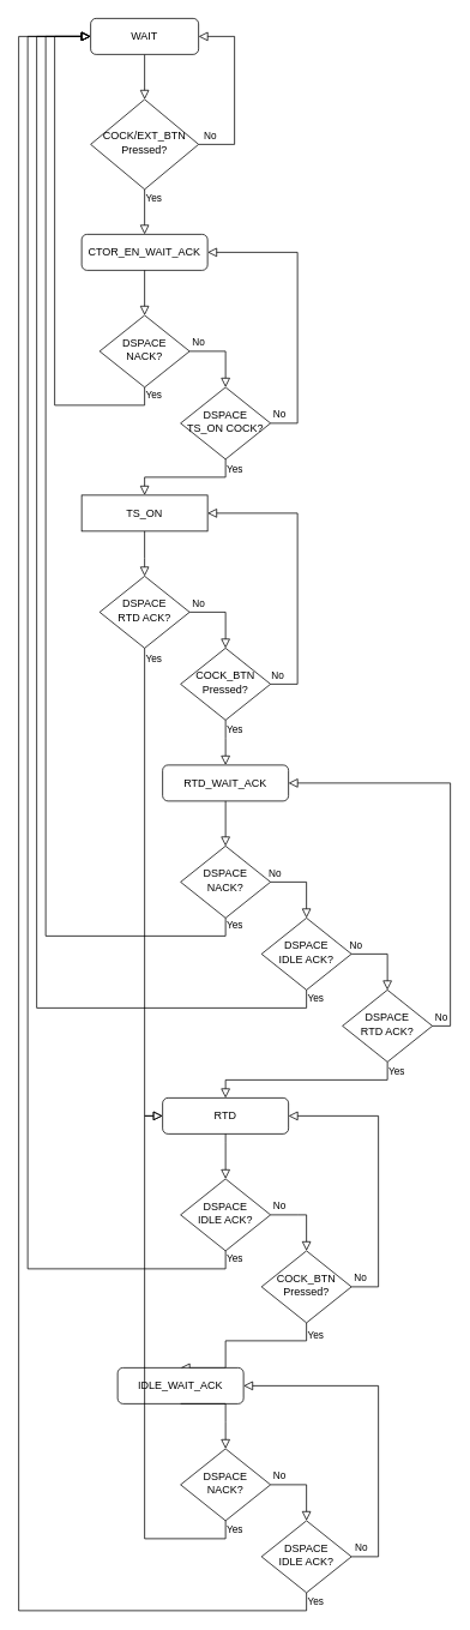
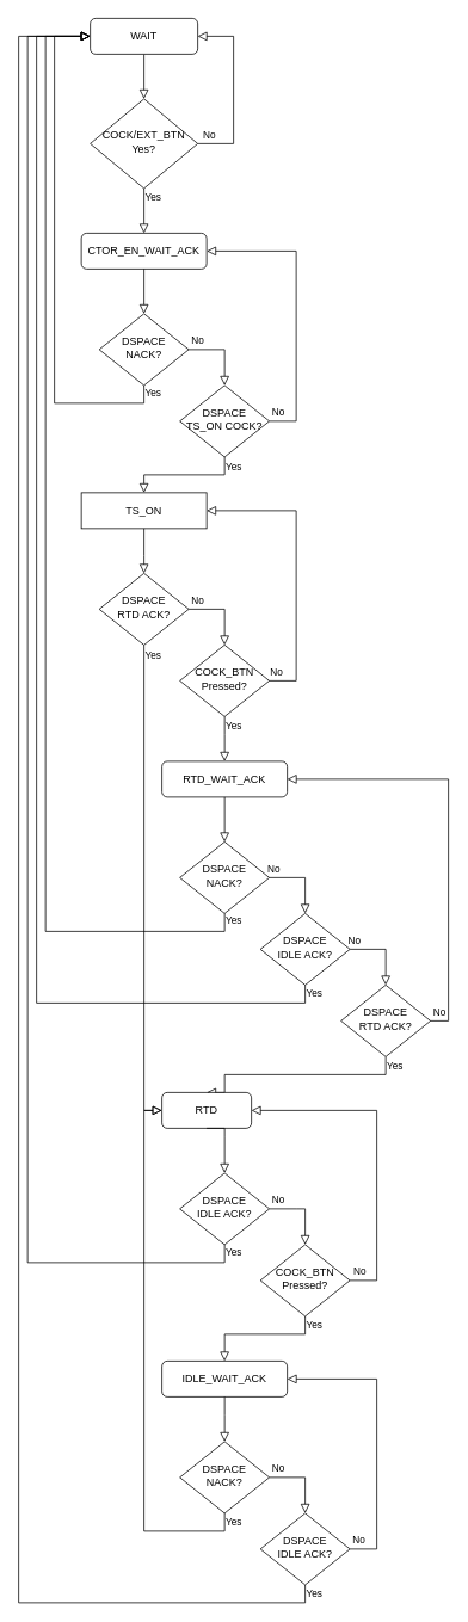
  <mxCell id="0" />
  <mxCell id="1" parent="0" />
  <mxCell id="2" value="" style="rounded=0;html=1;jettySize=auto;orthogonalLoop=1;fontSize=11;endArrow=block;endFill=0;endSize=8;strokeWidth=1;shadow=0;labelBackgroundColor=none;edgeStyle=orthogonalEdgeStyle;" parent="1" source="3" target="5" edge="1"><mxGeometry relative="1" as="geometry" /></mxCell>
  <mxCell id="3" value="WAIT" style="rounded=1;whiteSpace=wrap;html=1;fontSize=12;glass=0;strokeWidth=1;shadow=0;" parent="1" vertex="1"><mxGeometry x="100" y="20" width="120" height="40" as="geometry" /></mxCell>
  <mxCell id="4" value="No" style="edgeStyle=orthogonalEdgeStyle;rounded=0;html=1;jettySize=auto;orthogonalLoop=1;fontSize=11;endArrow=block;endFill=0;endSize=8;strokeWidth=1;shadow=0;labelBackgroundColor=none;entryX=1;entryY=0.5;entryDx=0;entryDy=0;exitX=1;exitY=0.5;exitDx=0;exitDy=0;" parent="1" source="5" target="3" edge="1"><mxGeometry x="-0.875" y="10" relative="1" as="geometry"><mxPoint as="offset" /><mxPoint x="210" y="170" as="sourcePoint" /><mxPoint x="220" y="60" as="targetPoint" /><Array as="points"><mxPoint x="260" y="160" /><mxPoint x="260" y="40" /></Array></mxGeometry></mxCell>
- <mxCell id="5" value="COCK/EXT_BTN Pressed?" style="rhombus;whiteSpace=wrap;html=1;shadow=0;fontFamily=Helvetica;fontSize=12;align=center;strokeWidth=1;spacing=6;spacingTop=-4;" parent="1" vertex="1"><mxGeometry x="100" y="110" width="120" height="100" as="geometry" /></mxCell>
+ <mxCell id="5" value="COCK/EXT_BTN Yes?" style="rhombus;whiteSpace=wrap;html=1;shadow=0;fontFamily=Helvetica;fontSize=12;align=center;strokeWidth=1;spacing=6;spacingTop=-4;" parent="1" vertex="1"><mxGeometry x="100" y="110" width="120" height="100" as="geometry" /></mxCell>
  <mxCell id="6" value="CTOR_EN_WAIT_ACK" style="rounded=1;whiteSpace=wrap;html=1;fontSize=12;glass=0;strokeWidth=1;shadow=0;" parent="1" vertex="1"><mxGeometry x="90" y="260" width="140" height="40" as="geometry" /></mxCell>
  <mxCell id="7" value="" style="rounded=0;html=1;jettySize=auto;orthogonalLoop=1;fontSize=11;endArrow=block;endFill=0;endSize=8;strokeWidth=1;shadow=0;labelBackgroundColor=none;edgeStyle=orthogonalEdgeStyle;exitX=0.5;exitY=1;exitDx=0;exitDy=0;" parent="1" source="6" target="8" edge="1"><mxGeometry relative="1" as="geometry"><mxPoint x="160" y="290" as="sourcePoint" /></mxGeometry></mxCell>
  <mxCell id="8" value="DSPACE NACK?" style="rhombus;whiteSpace=wrap;html=1;shadow=0;fontFamily=Helvetica;fontSize=12;align=center;strokeWidth=1;spacing=6;spacingTop=-4;" parent="1" vertex="1"><mxGeometry x="110" y="350" width="100" height="80" as="geometry" /></mxCell>
  <mxCell id="9" value="Yes" style="edgeStyle=orthogonalEdgeStyle;rounded=0;html=1;jettySize=auto;orthogonalLoop=1;fontSize=11;endArrow=block;endFill=0;endSize=8;strokeWidth=1;shadow=0;labelBackgroundColor=none;entryX=0.5;entryY=0;entryDx=0;entryDy=0;exitX=0.5;exitY=1;exitDx=0;exitDy=0;" parent="1" source="5" target="6" edge="1"><mxGeometry x="-0.6" y="10" relative="1" as="geometry"><mxPoint as="offset" /><mxPoint x="270" y="250" as="sourcePoint" /><mxPoint x="280" y="140" as="targetPoint" /><Array as="points"><mxPoint x="160" y="210" /><mxPoint x="160" y="210" /></Array></mxGeometry></mxCell>
  <mxCell id="10" value="No" style="edgeStyle=orthogonalEdgeStyle;rounded=0;html=1;jettySize=auto;orthogonalLoop=1;fontSize=11;endArrow=block;endFill=0;endSize=8;strokeWidth=1;shadow=0;labelBackgroundColor=none;entryX=0.5;entryY=0;entryDx=0;entryDy=0;exitX=1;exitY=0.5;exitDx=0;exitDy=0;" parent="1" source="8" target="31" edge="1"><mxGeometry x="-0.75" y="10" relative="1" as="geometry"><mxPoint as="offset" /><mxPoint x="230" y="390" as="sourcePoint" /><mxPoint x="240" y="280" as="targetPoint" /><Array as="points"><mxPoint x="250" y="390" /></Array></mxGeometry></mxCell>
  <mxCell id="11" value="&lt;div&gt;TS_ON&lt;/div&gt;" style="whiteSpace=wrap;html=1;fontSize=12;glass=0;strokeWidth=1;shadow=0;rounded=0;" parent="1" vertex="1"><mxGeometry x="90" y="550" width="140" height="40" as="geometry" /></mxCell>
  <mxCell id="12" value="Yes" style="edgeStyle=orthogonalEdgeStyle;rounded=0;html=1;jettySize=auto;orthogonalLoop=1;fontSize=11;endArrow=block;endFill=0;endSize=8;strokeWidth=1;shadow=0;labelBackgroundColor=none;entryX=0.5;entryY=0;entryDx=0;entryDy=0;exitX=0.5;exitY=1;exitDx=0;exitDy=0;" parent="1" source="31" target="11" edge="1"><mxGeometry x="-0.833" y="10" relative="1" as="geometry"><mxPoint as="offset" /><mxPoint x="120" y="440" as="sourcePoint" /><mxPoint x="170" y="270" as="targetPoint" /><Array as="points"><mxPoint x="250" y="530" /><mxPoint x="160" y="530" /></Array></mxGeometry></mxCell>
  <mxCell id="13" value="COCK_BTN&lt;br&gt;Pressed?" style="rhombus;whiteSpace=wrap;html=1;shadow=0;fontFamily=Helvetica;fontSize=12;align=center;strokeWidth=1;spacing=6;spacingTop=-4;" parent="1" vertex="1"><mxGeometry x="200" y="720" width="100" height="80" as="geometry" /></mxCell>
  <mxCell id="14" value="No" style="edgeStyle=orthogonalEdgeStyle;rounded=0;html=1;jettySize=auto;orthogonalLoop=1;fontSize=11;endArrow=block;endFill=0;endSize=8;strokeWidth=1;shadow=0;labelBackgroundColor=none;exitX=1;exitY=0.5;exitDx=0;exitDy=0;entryX=1;entryY=0.5;entryDx=0;entryDy=0;" parent="1" source="13" target="11" edge="1"><mxGeometry x="-0.947" y="10" relative="1" as="geometry"><mxPoint as="offset" /><mxPoint x="220" y="680" as="sourcePoint" /><mxPoint x="250" y="550" as="targetPoint" /><Array as="points"><mxPoint x="330" y="760" /><mxPoint x="330" y="570" /></Array></mxGeometry></mxCell>
  <mxCell id="15" value="Yes" style="edgeStyle=orthogonalEdgeStyle;rounded=0;html=1;jettySize=auto;orthogonalLoop=1;fontSize=11;endArrow=block;endFill=0;endSize=8;strokeWidth=1;shadow=0;labelBackgroundColor=none;entryX=0.5;entryY=0;entryDx=0;entryDy=0;exitX=0.5;exitY=1;exitDx=0;exitDy=0;" parent="1" source="13" target="16" edge="1"><mxGeometry x="-0.599" y="10" relative="1" as="geometry"><mxPoint as="offset" /><mxPoint x="160" y="720" as="sourcePoint" /><mxPoint x="160" y="770" as="targetPoint" /><Array as="points"><mxPoint x="250" y="820" /><mxPoint x="250" y="820" /></Array></mxGeometry></mxCell>
  <mxCell id="16" value="&lt;div&gt;RTD_WAIT_ACK&lt;/div&gt;" style="rounded=1;whiteSpace=wrap;html=1;fontSize=12;glass=0;strokeWidth=1;shadow=0;" parent="1" vertex="1"><mxGeometry x="180" y="850" width="140" height="40" as="geometry" /></mxCell>
  <mxCell id="17" value="" style="rounded=0;html=1;jettySize=auto;orthogonalLoop=1;fontSize=11;endArrow=block;endFill=0;endSize=8;strokeWidth=1;shadow=0;labelBackgroundColor=none;edgeStyle=orthogonalEdgeStyle;exitX=0.5;exitY=1;exitDx=0;exitDy=0;entryX=0.5;entryY=0;entryDx=0;entryDy=0;" parent="1" source="16" target="46" edge="1"><mxGeometry relative="1" as="geometry"><mxPoint x="160" y="810" as="sourcePoint" /><mxPoint x="210" y="930" as="targetPoint" /></mxGeometry></mxCell>
  <mxCell id="18" value="Yes" style="edgeStyle=orthogonalEdgeStyle;rounded=0;html=1;jettySize=auto;orthogonalLoop=1;fontSize=11;endArrow=block;endFill=0;endSize=8;strokeWidth=1;shadow=0;labelBackgroundColor=none;entryX=0.5;entryY=0;entryDx=0;entryDy=0;exitX=0.5;exitY=1;exitDx=0;exitDy=0;" parent="1" source="36" target="19" edge="1"><mxGeometry x="-0.909" y="10" relative="1" as="geometry"><mxPoint as="offset" /><mxPoint x="350" y="1150" as="sourcePoint" /><mxPoint x="250" y="1070" as="targetPoint" /><Array as="points"><mxPoint x="430" y="1200" /><mxPoint x="250" y="1200" /></Array></mxGeometry></mxCell>
- <mxCell id="19" value="RTD" style="rounded=1;whiteSpace=wrap;html=1;fontSize=12;glass=0;strokeWidth=1;shadow=0;" parent="1" vertex="1"><mxGeometry x="180" y="1220" width="140" height="40" as="geometry" /></mxCell>
+ <mxCell id="19" value="RTD" style="rounded=1;whiteSpace=wrap;html=1;fontSize=12;glass=0;strokeWidth=1;shadow=0;" parent="1" vertex="1"><mxGeometry x="180" y="1220" width="100" height="40" as="geometry" /></mxCell>
  <mxCell id="20" value="DSPACE&lt;br&gt;RTD ACK?" style="rhombus;whiteSpace=wrap;html=1;shadow=0;fontFamily=Helvetica;fontSize=12;align=center;strokeWidth=1;spacing=6;spacingTop=-4;" parent="1" vertex="1"><mxGeometry x="110" y="640" width="100" height="80" as="geometry" /></mxCell>
  <mxCell id="21" value="" style="edgeStyle=orthogonalEdgeStyle;rounded=0;html=1;jettySize=auto;orthogonalLoop=1;fontSize=11;endArrow=block;endFill=0;endSize=8;strokeWidth=1;shadow=0;labelBackgroundColor=none;entryX=0.5;entryY=0;entryDx=0;entryDy=0;exitX=0.5;exitY=1;exitDx=0;exitDy=0;" parent="1" source="11" target="20" edge="1"><mxGeometry x="-0.599" y="10" relative="1" as="geometry"><mxPoint as="offset" /><mxPoint x="170" y="600" as="sourcePoint" /><mxPoint x="210" y="650" as="targetPoint" /><Array as="points"><mxPoint x="160" y="620" /><mxPoint x="160" y="620" /></Array></mxGeometry></mxCell>
  <mxCell id="22" value="Yes" style="edgeStyle=orthogonalEdgeStyle;rounded=0;html=1;jettySize=auto;orthogonalLoop=1;fontSize=11;endArrow=block;endFill=0;endSize=8;strokeWidth=1;shadow=0;labelBackgroundColor=none;exitX=0.5;exitY=1;exitDx=0;exitDy=0;entryX=0;entryY=0.5;entryDx=0;entryDy=0;" parent="1" source="20" target="19" edge="1"><mxGeometry x="-0.957" y="10" relative="1" as="geometry"><mxPoint as="offset" /><mxPoint x="70" y="730" as="sourcePoint" /><mxPoint x="40" y="770" as="targetPoint" /><Array as="points"><mxPoint x="160" y="1240" /></Array></mxGeometry></mxCell>
  <mxCell id="23" value="&lt;div&gt;COCK_BTN&lt;/div&gt;&lt;div&gt;Pressed?&lt;br&gt;&lt;/div&gt;" style="rhombus;whiteSpace=wrap;html=1;shadow=0;fontFamily=Helvetica;fontSize=12;align=center;strokeWidth=1;spacing=6;spacingTop=-4;" parent="1" vertex="1"><mxGeometry x="290" y="1390" width="100" height="80" as="geometry" /></mxCell>
  <mxCell id="24" value="DSPACE&lt;br&gt;IDLE ACK?" style="rhombus;whiteSpace=wrap;html=1;shadow=0;fontFamily=Helvetica;fontSize=12;align=center;strokeWidth=1;spacing=6;spacingTop=-4;" parent="1" vertex="1"><mxGeometry x="200" y="1310" width="100" height="80" as="geometry" /></mxCell>
  <mxCell id="25" value="" style="edgeStyle=orthogonalEdgeStyle;rounded=0;html=1;jettySize=auto;orthogonalLoop=1;fontSize=11;endArrow=block;endFill=0;endSize=8;strokeWidth=1;shadow=0;labelBackgroundColor=none;entryX=0.5;entryY=0;entryDx=0;entryDy=0;exitX=0.5;exitY=1;exitDx=0;exitDy=0;" parent="1" source="19" target="24" edge="1"><mxGeometry x="-0.599" y="10" relative="1" as="geometry"><mxPoint as="offset" /><mxPoint x="189.98" y="1180" as="sourcePoint" /><mxPoint x="249.98" y="1230" as="targetPoint" /><Array as="points"><mxPoint x="250" y="1270" /><mxPoint x="250" y="1270" /></Array></mxGeometry></mxCell>
  <mxCell id="26" value="Yes" style="edgeStyle=orthogonalEdgeStyle;rounded=0;html=1;jettySize=auto;orthogonalLoop=1;fontSize=11;endArrow=block;endFill=0;endSize=8;strokeWidth=1;shadow=0;labelBackgroundColor=none;entryX=0.5;entryY=0;entryDx=0;entryDy=0;exitX=0.5;exitY=1;exitDx=0;exitDy=0;" parent="1" source="23" target="27" edge="1"><mxGeometry x="-0.857" y="10" relative="1" as="geometry"><mxPoint as="offset" /><mxPoint x="250" y="1310" as="sourcePoint" /><mxPoint x="190" y="1360" as="targetPoint" /><Array as="points"><mxPoint x="340" y="1490" /><mxPoint x="250" y="1490" /></Array></mxGeometry></mxCell>
- <mxCell id="27" value="&lt;div&gt;IDLE_WAIT_ACK&lt;/div&gt;" style="rounded=1;whiteSpace=wrap;html=1;fontSize=12;glass=0;strokeWidth=1;shadow=0;" parent="1" vertex="1"><mxGeometry x="130" y="1520" width="140" height="40" as="geometry" /></mxCell>
+ <mxCell id="27" value="&lt;div&gt;IDLE_WAIT_ACK&lt;/div&gt;" style="rounded=1;whiteSpace=wrap;html=1;fontSize=12;glass=0;strokeWidth=1;shadow=0;" parent="1" vertex="1"><mxGeometry x="180" y="1520" width="140" height="40" as="geometry" /></mxCell>
  <mxCell id="28" value="Yes" style="edgeStyle=orthogonalEdgeStyle;rounded=0;html=1;jettySize=auto;orthogonalLoop=1;fontSize=11;endArrow=block;endFill=0;endSize=8;strokeWidth=1;shadow=0;labelBackgroundColor=none;exitX=0.5;exitY=1;exitDx=0;exitDy=0;entryX=0;entryY=0.5;entryDx=0;entryDy=0;" parent="1" source="24" target="3" edge="1"><mxGeometry x="-0.989" y="10" relative="1" as="geometry"><mxPoint as="offset" /><mxPoint x="130" y="1090" as="sourcePoint" /><mxPoint x="30" y="130" as="targetPoint" /><Array as="points"><mxPoint x="250" y="1410" /><mxPoint x="30" y="1410" /><mxPoint x="30" y="40" /></Array></mxGeometry></mxCell>
  <mxCell id="29" value="No" style="edgeStyle=orthogonalEdgeStyle;rounded=0;html=1;jettySize=auto;orthogonalLoop=1;fontSize=11;endArrow=block;endFill=0;endSize=8;strokeWidth=1;shadow=0;labelBackgroundColor=none;exitX=1;exitY=0.5;exitDx=0;exitDy=0;entryX=0.5;entryY=0;entryDx=0;entryDy=0;" parent="1" source="20" target="13" edge="1"><mxGeometry x="-0.75" y="10" relative="1" as="geometry"><mxPoint as="offset" /><mxPoint x="170" y="690" as="sourcePoint" /><mxPoint x="140" y="510" as="targetPoint" /><Array as="points"><mxPoint x="210" y="680" /></Array></mxGeometry></mxCell>
  <mxCell id="30" value="No" style="edgeStyle=orthogonalEdgeStyle;rounded=0;html=1;jettySize=auto;orthogonalLoop=1;fontSize=11;endArrow=block;endFill=0;endSize=8;strokeWidth=1;shadow=0;labelBackgroundColor=none;exitX=1;exitY=0.5;exitDx=0;exitDy=0;entryX=0.5;entryY=0;entryDx=0;entryDy=0;" parent="1" source="24" target="23" edge="1"><mxGeometry x="-0.75" y="10" relative="1" as="geometry"><mxPoint as="offset" /><mxPoint x="260" y="1340" as="sourcePoint" /><mxPoint x="230" y="1160" as="targetPoint" /><Array as="points"><mxPoint x="330" y="1350" /><mxPoint x="380" y="1350" /></Array></mxGeometry></mxCell>
  <mxCell id="31" value="&lt;div&gt;&lt;div&gt;DSPACE TS_ON COCK?&lt;br&gt;&lt;/div&gt;&lt;/div&gt;" style="rhombus;whiteSpace=wrap;html=1;shadow=0;fontFamily=Helvetica;fontSize=12;align=center;strokeWidth=1;spacing=6;spacingTop=-4;" parent="1" vertex="1"><mxGeometry x="200" y="430" width="100" height="80" as="geometry" /></mxCell>
  <mxCell id="32" value="Yes" style="edgeStyle=orthogonalEdgeStyle;rounded=0;html=1;jettySize=auto;orthogonalLoop=1;fontSize=11;endArrow=block;endFill=0;endSize=8;strokeWidth=1;shadow=0;labelBackgroundColor=none;exitX=0.5;exitY=1;exitDx=0;exitDy=0;entryX=0;entryY=0.5;entryDx=0;entryDy=0;" parent="1" source="8" target="3" edge="1"><mxGeometry x="-0.972" y="10" relative="1" as="geometry"><mxPoint as="offset" /><mxPoint x="260" y="520" as="sourcePoint" /><mxPoint x="350" y="210" as="targetPoint" /><Array as="points"><mxPoint x="160" y="450" /><mxPoint x="60" y="450" /><mxPoint x="60" y="40" /></Array></mxGeometry></mxCell>
  <mxCell id="33" value="No" style="edgeStyle=orthogonalEdgeStyle;rounded=0;html=1;jettySize=auto;orthogonalLoop=1;fontSize=11;endArrow=block;endFill=0;endSize=8;strokeWidth=1;shadow=0;labelBackgroundColor=none;entryX=1;entryY=0.5;entryDx=0;entryDy=0;exitX=1;exitY=0.5;exitDx=0;exitDy=0;" parent="1" source="31" target="6" edge="1"><mxGeometry x="-0.938" y="10" relative="1" as="geometry"><mxPoint as="offset" /><mxPoint x="220" y="400" as="sourcePoint" /><mxPoint x="270" y="440" as="targetPoint" /><Array as="points"><mxPoint x="330" y="470" /><mxPoint x="330" y="280" /></Array></mxGeometry></mxCell>
  <mxCell id="34" value="&lt;div&gt;DSPACE&lt;br&gt;IDLE ACK?&lt;br&gt;&lt;/div&gt;" style="rhombus;whiteSpace=wrap;html=1;shadow=0;fontFamily=Helvetica;fontSize=12;align=center;strokeWidth=1;spacing=6;spacingTop=-4;" parent="1" vertex="1"><mxGeometry x="290" y="1020" width="100" height="80" as="geometry" /></mxCell>
  <mxCell id="35" value="No" style="edgeStyle=orthogonalEdgeStyle;rounded=0;html=1;jettySize=auto;orthogonalLoop=1;fontSize=11;endArrow=block;endFill=0;endSize=8;strokeWidth=1;shadow=0;labelBackgroundColor=none;entryX=0.5;entryY=0;entryDx=0;entryDy=0;exitX=1;exitY=0.5;exitDx=0;exitDy=0;" parent="1" source="34" target="36" edge="1"><mxGeometry x="-0.875" y="10" relative="1" as="geometry"><mxPoint as="offset" /><mxPoint x="370" y="1050" as="sourcePoint" /><mxPoint x="380" y="940" as="targetPoint" /><Array as="points"><mxPoint x="430" y="1060" /></Array></mxGeometry></mxCell>
  <mxCell id="36" value="&lt;div&gt;DSPACE&lt;br&gt;RTD ACK?&lt;/div&gt;" style="rhombus;whiteSpace=wrap;html=1;shadow=0;fontFamily=Helvetica;fontSize=12;align=center;strokeWidth=1;spacing=6;spacingTop=-4;" parent="1" vertex="1"><mxGeometry x="380" y="1100" width="100" height="80" as="geometry" /></mxCell>
  <mxCell id="37" value="No" style="edgeStyle=orthogonalEdgeStyle;rounded=0;html=1;jettySize=auto;orthogonalLoop=1;fontSize=11;endArrow=block;endFill=0;endSize=8;strokeWidth=1;shadow=0;labelBackgroundColor=none;entryX=1;entryY=0.5;entryDx=0;entryDy=0;exitX=1;exitY=0.5;exitDx=0;exitDy=0;" parent="1" source="36" target="16" edge="1"><mxGeometry x="-0.958" y="10" relative="1" as="geometry"><mxPoint as="offset" /><mxPoint x="360" y="1050" as="sourcePoint" /><mxPoint x="280" y="860" as="targetPoint" /><Array as="points"><mxPoint x="500" y="1140" /><mxPoint x="500" y="870" /></Array></mxGeometry></mxCell>
  <mxCell id="38" value="No" style="edgeStyle=orthogonalEdgeStyle;rounded=0;html=1;jettySize=auto;orthogonalLoop=1;fontSize=11;endArrow=block;endFill=0;endSize=8;strokeWidth=1;shadow=0;labelBackgroundColor=none;exitX=1;exitY=0.5;exitDx=0;exitDy=0;entryX=1;entryY=0.5;entryDx=0;entryDy=0;" parent="1" source="23" target="19" edge="1"><mxGeometry x="-0.938" y="10" relative="1" as="geometry"><mxPoint as="offset" /><mxPoint x="370" y="1410" as="sourcePoint" /><mxPoint x="420" y="1440" as="targetPoint" /><Array as="points"><mxPoint x="420" y="1430" /><mxPoint x="420" y="1240" /></Array></mxGeometry></mxCell>
  <mxCell id="39" value="DSPACE&lt;br&gt;NACK?" style="rhombus;whiteSpace=wrap;html=1;shadow=0;fontFamily=Helvetica;fontSize=12;align=center;strokeWidth=1;spacing=6;spacingTop=-4;" parent="1" vertex="1"><mxGeometry x="200" y="1610" width="100" height="80" as="geometry" /></mxCell>
  <mxCell id="40" value="" style="edgeStyle=orthogonalEdgeStyle;rounded=0;html=1;jettySize=auto;orthogonalLoop=1;fontSize=11;endArrow=block;endFill=0;endSize=8;strokeWidth=1;shadow=0;labelBackgroundColor=none;entryX=0.5;entryY=0;entryDx=0;entryDy=0;exitX=0.5;exitY=1;exitDx=0;exitDy=0;" parent="1" source="27" target="39" edge="1"><mxGeometry x="-0.599" y="10" relative="1" as="geometry"><mxPoint as="offset" /><mxPoint x="130" y="1270" as="sourcePoint" /><mxPoint x="130" y="1320" as="targetPoint" /><Array as="points"><mxPoint x="250" y="1580" /><mxPoint x="250" y="1580" /></Array></mxGeometry></mxCell>
  <mxCell id="41" value="No" style="edgeStyle=orthogonalEdgeStyle;rounded=0;html=1;jettySize=auto;orthogonalLoop=1;fontSize=11;endArrow=block;endFill=0;endSize=8;strokeWidth=1;shadow=0;labelBackgroundColor=none;exitX=1;exitY=0.5;exitDx=0;exitDy=0;entryX=0.5;entryY=0;entryDx=0;entryDy=0;" parent="1" source="39" target="43" edge="1"><mxGeometry x="-0.75" y="10" relative="1" as="geometry"><mxPoint as="offset" /><mxPoint x="370" y="1710" as="sourcePoint" /><mxPoint x="290" y="1530" as="targetPoint" /><Array as="points"><mxPoint x="340" y="1650" /></Array></mxGeometry></mxCell>
  <mxCell id="42" value="Yes" style="edgeStyle=orthogonalEdgeStyle;rounded=0;html=1;jettySize=auto;orthogonalLoop=1;fontSize=11;endArrow=block;endFill=0;endSize=8;strokeWidth=1;shadow=0;labelBackgroundColor=none;entryX=0;entryY=0.5;entryDx=0;entryDy=0;exitX=0.5;exitY=1;exitDx=0;exitDy=0;" parent="1" source="43" target="3" edge="1"><mxGeometry x="-0.991" y="10" relative="1" as="geometry"><mxPoint as="offset" /><mxPoint x="280" y="1780" as="sourcePoint" /><mxPoint x="100" y="40" as="targetPoint" /><Array as="points"><mxPoint x="340" y="1790" /><mxPoint x="20" y="1790" /><mxPoint x="20" y="40" /></Array></mxGeometry></mxCell>
  <mxCell id="43" value="&lt;div&gt;DSPACE&lt;br&gt;IDLE ACK?&lt;br&gt;&lt;/div&gt;" style="rhombus;whiteSpace=wrap;html=1;shadow=0;fontFamily=Helvetica;fontSize=12;align=center;strokeWidth=1;spacing=6;spacingTop=-4;" parent="1" vertex="1"><mxGeometry x="290" y="1690" width="100" height="80" as="geometry" /></mxCell>
  <mxCell id="44" value="No" style="edgeStyle=orthogonalEdgeStyle;rounded=0;html=1;jettySize=auto;orthogonalLoop=1;fontSize=11;endArrow=block;endFill=0;endSize=8;strokeWidth=1;shadow=0;labelBackgroundColor=none;exitX=1;exitY=0.5;exitDx=0;exitDy=0;entryX=1;entryY=0.5;entryDx=0;entryDy=0;" parent="1" source="43" target="27" edge="1"><mxGeometry x="-0.938" y="10" relative="1" as="geometry"><mxPoint as="offset" /><mxPoint x="440" y="1730" as="sourcePoint" /><mxPoint x="480" y="1770" as="targetPoint" /><Array as="points"><mxPoint x="420" y="1730" /><mxPoint x="420" y="1540" /></Array></mxGeometry></mxCell>
  <mxCell id="45" value="Yes" style="edgeStyle=orthogonalEdgeStyle;rounded=0;html=1;jettySize=auto;orthogonalLoop=1;fontSize=11;endArrow=block;endFill=0;endSize=8;strokeWidth=1;shadow=0;labelBackgroundColor=none;exitX=0.5;exitY=1;exitDx=0;exitDy=0;entryX=0;entryY=0.5;entryDx=0;entryDy=0;" parent="1" source="39" target="19" edge="1"><mxGeometry x="-0.968" y="10" relative="1" as="geometry"><mxPoint as="offset" /><mxPoint x="470" y="1760" as="sourcePoint" /><mxPoint x="510" y="1800" as="targetPoint" /><Array as="points"><mxPoint x="250" y="1710" /><mxPoint x="160" y="1710" /><mxPoint x="160" y="1240" /></Array></mxGeometry></mxCell>
  <mxCell id="46" value="DSPACE&lt;br&gt;NACK?" style="rhombus;whiteSpace=wrap;html=1;shadow=0;fontFamily=Helvetica;fontSize=12;align=center;strokeWidth=1;spacing=6;spacingTop=-4;" parent="1" vertex="1"><mxGeometry x="200" y="940" width="100" height="80" as="geometry" /></mxCell>
  <mxCell id="47" value="No" style="edgeStyle=orthogonalEdgeStyle;rounded=0;html=1;jettySize=auto;orthogonalLoop=1;fontSize=11;endArrow=block;endFill=0;endSize=8;strokeWidth=1;shadow=0;labelBackgroundColor=none;exitX=1;exitY=0.5;exitDx=0;exitDy=0;entryX=0.5;entryY=0;entryDx=0;entryDy=0;" parent="1" source="46" target="34" edge="1"><mxGeometry x="-0.875" y="10" relative="1" as="geometry"><mxPoint as="offset" /><mxPoint x="300" y="980" as="sourcePoint" /><mxPoint x="340" y="1020" as="targetPoint" /><Array as="points"><mxPoint x="340" y="980" /></Array></mxGeometry></mxCell>
  <mxCell id="48" value="Yes" style="edgeStyle=orthogonalEdgeStyle;rounded=0;html=1;jettySize=auto;orthogonalLoop=1;fontSize=11;endArrow=block;endFill=0;endSize=8;strokeWidth=1;shadow=0;labelBackgroundColor=none;exitX=0.5;exitY=1;exitDx=0;exitDy=0;entryX=0;entryY=0.5;entryDx=0;entryDy=0;" parent="1" source="46" target="3" edge="1"><mxGeometry x="-0.988" y="10" relative="1" as="geometry"><mxPoint as="offset" /><mxPoint x="350" y="1400" as="sourcePoint" /><mxPoint x="110" y="50" as="targetPoint" /><Array as="points"><mxPoint x="250" y="1040" /><mxPoint x="50" y="1040" /><mxPoint x="50" y="40" /></Array></mxGeometry></mxCell>
  <mxCell id="49" value="Yes" style="edgeStyle=orthogonalEdgeStyle;rounded=0;html=1;jettySize=auto;orthogonalLoop=1;fontSize=11;endArrow=block;endFill=0;endSize=8;strokeWidth=1;shadow=0;labelBackgroundColor=none;exitX=0.5;exitY=1;exitDx=0;exitDy=0;entryX=0;entryY=0.5;entryDx=0;entryDy=0;" parent="1" source="34" target="3" edge="1"><mxGeometry x="-0.988" y="10" relative="1" as="geometry"><mxPoint as="offset" /><mxPoint x="260" y="1030" as="sourcePoint" /><mxPoint x="110" y="50" as="targetPoint" /><Array as="points"><mxPoint x="340" y="1120" /><mxPoint x="40" y="1120" /><mxPoint x="40" y="40" /></Array></mxGeometry></mxCell>
